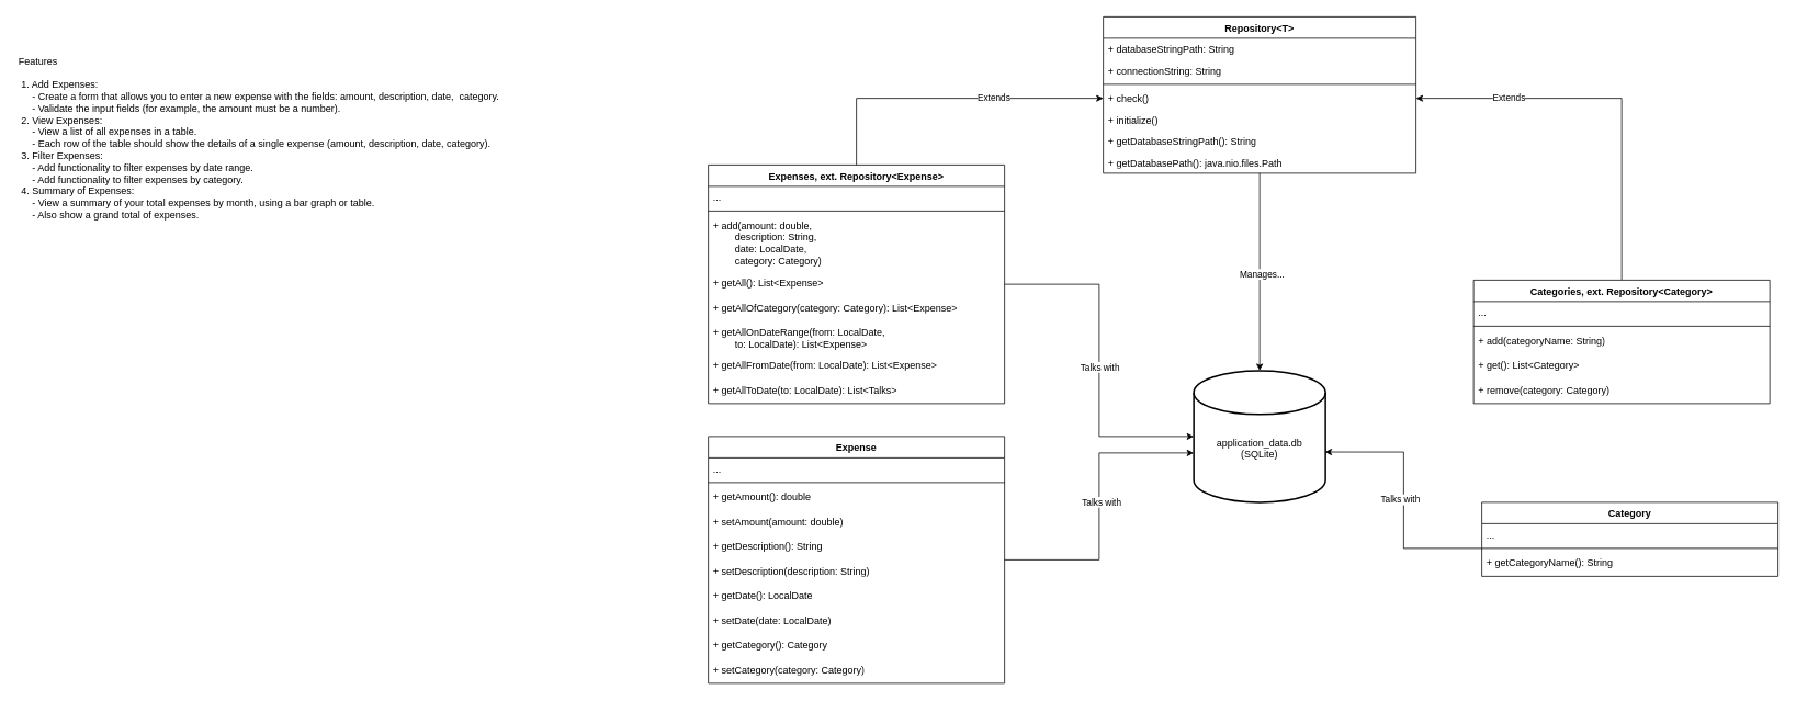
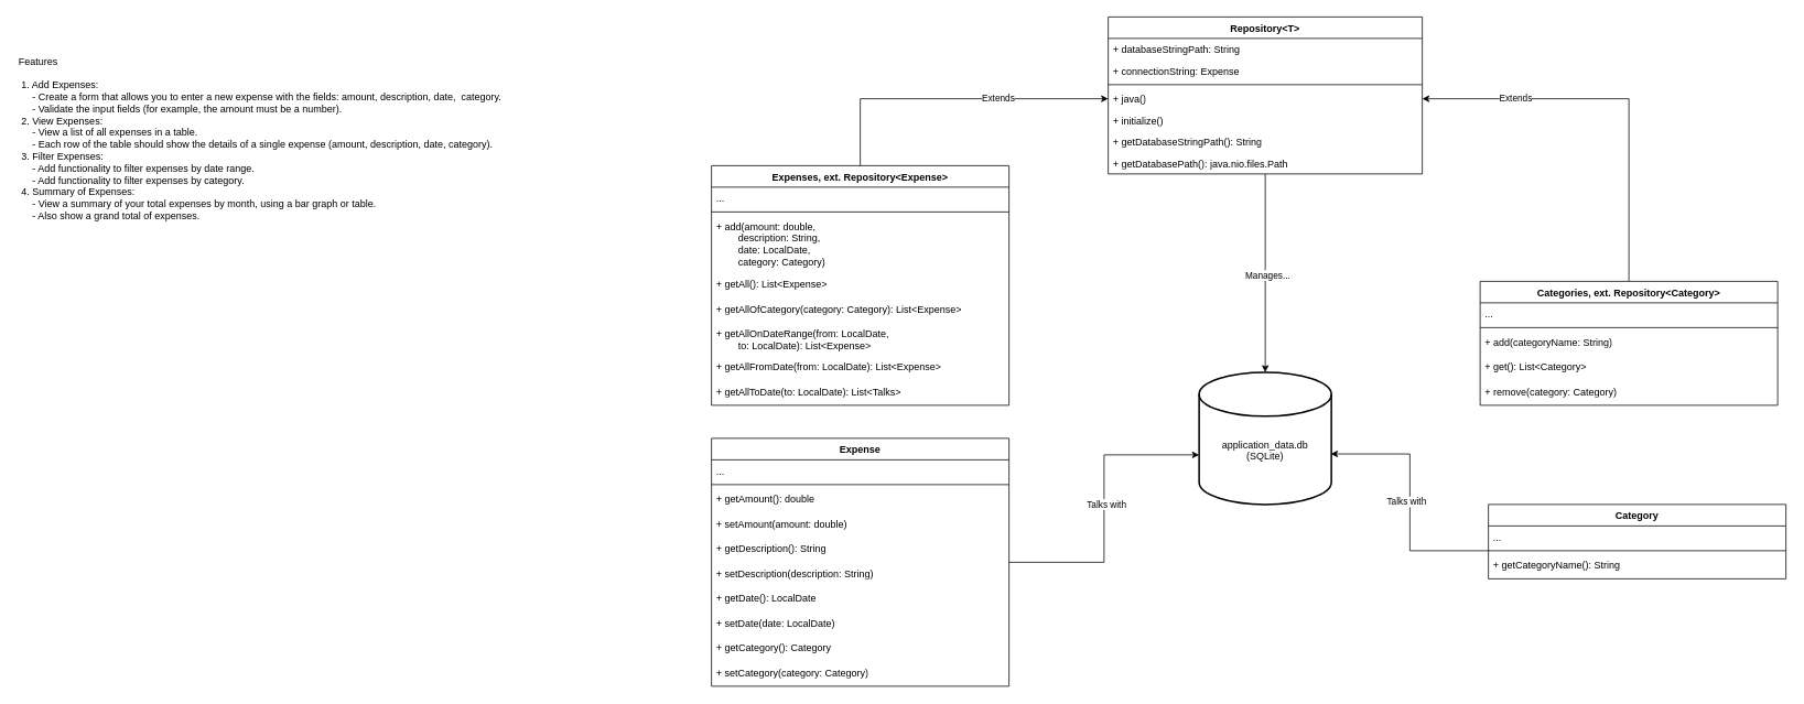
  <mxCell id="0" />
  <mxCell id="1" parent="0" />
  <mxCell id="2" value="Features&#10;&#10; 1. Add Expenses:&#10;     - Create a form that allows you to enter a new expense with the fields: amount, description, date,  category.&#10;     - Validate the input fields (for example, the amount must be a number).&#10; 2. View Expenses:&#10;     - View a list of all expenses in a table.&#10;     - Each row of the table should show the details of a single expense (amount, description, date, category).&#10; 3. Filter Expenses:&#10;     - Add functionality to filter expenses by date range.&#10;     - Add functionality to filter expenses by category.&#10; 4. Summary of Expenses:&#10;     - View a summary of your total expenses by month, using a bar graph or table.&#10;     - Also show a grand total of expenses.&#10;" style="text;whiteSpace=wrap;fontStyle=0" vertex="1" parent="1"><mxGeometry x="20" y="60" width="610" height="220" as="geometry" /></mxCell>
  <mxCell id="3" style="edgeStyle=orthogonalEdgeStyle;rounded=0;orthogonalLoop=1;jettySize=auto;html=1;entryX=0;entryY=0.5;entryDx=0;entryDy=0;" edge="1" parent="1" source="5" target="50"><mxGeometry relative="1" as="geometry" /></mxCell>
  <mxCell id="4" value="Extends" style="edgeLabel;html=1;align=center;verticalAlign=middle;resizable=0;points=[];" vertex="1" connectable="0" parent="3"><mxGeometry x="0.299" y="2" relative="1" as="geometry"><mxPoint as="offset" /></mxGeometry></mxCell>
  <mxCell id="5" value="Expenses, ext. Repository&amp;lt;Expense&amp;gt;" style="swimlane;fontStyle=1;align=center;verticalAlign=top;childLayout=stackLayout;horizontal=1;startSize=26;horizontalStack=0;resizeParent=1;resizeParentMax=0;resizeLast=0;collapsible=1;marginBottom=0;whiteSpace=wrap;html=1;" vertex="1" parent="1"><mxGeometry x="860" y="200" width="360" height="290" as="geometry"><mxRectangle x="120" y="400" width="100" height="30" as="alternateBounds" /></mxGeometry></mxCell>
  <mxCell id="6" value="..." style="text;strokeColor=none;fillColor=none;align=left;verticalAlign=top;spacingLeft=4;spacingRight=4;overflow=hidden;rotatable=0;points=[[0,0.5],[1,0.5]];portConstraint=eastwest;whiteSpace=wrap;html=1;" vertex="1" parent="5"><mxGeometry y="26" width="360" height="26" as="geometry" /></mxCell>
  <mxCell id="7" value="" style="line;strokeWidth=1;fillColor=none;align=left;verticalAlign=middle;spacingTop=-1;spacingLeft=3;spacingRight=3;rotatable=0;labelPosition=right;points=[];portConstraint=eastwest;strokeColor=inherit;" vertex="1" parent="5"><mxGeometry y="52" width="360" height="8" as="geometry" /></mxCell>
  <mxCell id="8" value="+ add(amount: double, &lt;br&gt;&lt;span style=&quot;white-space: pre;&quot;&gt;&#09;&lt;/span&gt;description: String, &lt;br&gt;&lt;span style=&quot;white-space: pre;&quot;&gt;&#09;&lt;/span&gt;date: LocalDate,&lt;br&gt;&lt;span style=&quot;white-space: pre;&quot;&gt;&#09;&lt;/span&gt;category: Category)" style="text;strokeColor=none;fillColor=none;align=left;verticalAlign=top;spacingLeft=4;spacingRight=4;overflow=hidden;rotatable=0;points=[[0,0.5],[1,0.5]];portConstraint=eastwest;whiteSpace=wrap;html=1;" vertex="1" parent="5"><mxGeometry y="60" width="360" height="70" as="geometry" /></mxCell>
  <mxCell id="9" value="+ getAll(): List&amp;lt;Expense&amp;gt;" style="text;strokeColor=none;fillColor=none;align=left;verticalAlign=top;spacingLeft=4;spacingRight=4;overflow=hidden;rotatable=0;points=[[0,0.5],[1,0.5]];portConstraint=eastwest;whiteSpace=wrap;html=1;" vertex="1" parent="5"><mxGeometry y="130" width="360" height="30" as="geometry" /></mxCell>
  <mxCell id="10" value="+ getAllOfCategory(category: Category): List&amp;lt;Expense&amp;gt;" style="text;strokeColor=none;fillColor=none;align=left;verticalAlign=top;spacingLeft=4;spacingRight=4;overflow=hidden;rotatable=0;points=[[0,0.5],[1,0.5]];portConstraint=eastwest;whiteSpace=wrap;html=1;" vertex="1" parent="5"><mxGeometry y="160" width="360" height="30" as="geometry" /></mxCell>
  <mxCell id="11" value="+ getAllOnDateRange(from: LocalDate, &lt;br&gt;&lt;span style=&quot;white-space: pre;&quot;&gt;&#09;&lt;/span&gt;to: LocalDate): List&amp;lt;Expense&amp;gt;" style="text;strokeColor=none;fillColor=none;align=left;verticalAlign=top;spacingLeft=4;spacingRight=4;overflow=hidden;rotatable=0;points=[[0,0.5],[1,0.5]];portConstraint=eastwest;whiteSpace=wrap;html=1;" vertex="1" parent="5"><mxGeometry y="190" width="360" height="40" as="geometry" /></mxCell>
  <mxCell id="12" value="+ getAllFromDate(from: LocalDate): List&amp;lt;Expense&amp;gt;" style="text;strokeColor=none;fillColor=none;align=left;verticalAlign=top;spacingLeft=4;spacingRight=4;overflow=hidden;rotatable=0;points=[[0,0.5],[1,0.5]];portConstraint=eastwest;whiteSpace=wrap;html=1;" vertex="1" parent="5"><mxGeometry y="230" width="360" height="30" as="geometry" /></mxCell>
  <mxCell id="13" value="+ getAllToDate(to: LocalDate): List&amp;lt;Talks&amp;gt;" style="text;strokeColor=none;fillColor=none;align=left;verticalAlign=top;spacingLeft=4;spacingRight=4;overflow=hidden;rotatable=0;points=[[0,0.5],[1,0.5]];portConstraint=eastwest;whiteSpace=wrap;html=1;" vertex="1" parent="5"><mxGeometry y="260" width="360" height="30" as="geometry" /></mxCell>
  <mxCell id="14" style="edgeStyle=orthogonalEdgeStyle;rounded=0;orthogonalLoop=1;jettySize=auto;html=1;entryX=1;entryY=0.5;entryDx=0;entryDy=0;" edge="1" parent="1" source="16" target="50"><mxGeometry relative="1" as="geometry" /></mxCell>
  <mxCell id="15" value="Extends" style="edgeLabel;html=1;align=center;verticalAlign=middle;resizable=0;points=[];" vertex="1" connectable="0" parent="14"><mxGeometry x="0.524" y="-1" relative="1" as="geometry"><mxPoint as="offset" /></mxGeometry></mxCell>
  <mxCell id="16" value="Categories, ext. Repository&amp;lt;Category&amp;gt;" style="swimlane;fontStyle=1;align=center;verticalAlign=top;childLayout=stackLayout;horizontal=1;startSize=26;horizontalStack=0;resizeParent=1;resizeParentMax=0;resizeLast=0;collapsible=1;marginBottom=0;whiteSpace=wrap;html=1;" vertex="1" parent="1"><mxGeometry x="1790" y="340" width="360" height="150" as="geometry"><mxRectangle x="120" y="400" width="100" height="30" as="alternateBounds" /></mxGeometry></mxCell>
  <mxCell id="17" value="..." style="text;strokeColor=none;fillColor=none;align=left;verticalAlign=top;spacingLeft=4;spacingRight=4;overflow=hidden;rotatable=0;points=[[0,0.5],[1,0.5]];portConstraint=eastwest;whiteSpace=wrap;html=1;" vertex="1" parent="16"><mxGeometry y="26" width="360" height="26" as="geometry" /></mxCell>
  <mxCell id="18" value="" style="line;strokeWidth=1;fillColor=none;align=left;verticalAlign=middle;spacingTop=-1;spacingLeft=3;spacingRight=3;rotatable=0;labelPosition=right;points=[];portConstraint=eastwest;strokeColor=inherit;" vertex="1" parent="16"><mxGeometry y="52" width="360" height="8" as="geometry" /></mxCell>
  <mxCell id="19" value="+ add(categoryName: String)" style="text;strokeColor=none;fillColor=none;align=left;verticalAlign=top;spacingLeft=4;spacingRight=4;overflow=hidden;rotatable=0;points=[[0,0.5],[1,0.5]];portConstraint=eastwest;whiteSpace=wrap;html=1;" vertex="1" parent="16"><mxGeometry y="60" width="360" height="30" as="geometry" /></mxCell>
  <mxCell id="20" value="+ get(): List&amp;lt;Category&amp;gt;&lt;br&gt;" style="text;strokeColor=none;fillColor=none;align=left;verticalAlign=top;spacingLeft=4;spacingRight=4;overflow=hidden;rotatable=0;points=[[0,0.5],[1,0.5]];portConstraint=eastwest;whiteSpace=wrap;html=1;" vertex="1" parent="16"><mxGeometry y="90" width="360" height="30" as="geometry" /></mxCell>
  <mxCell id="21" value="+ remove(category: Category)" style="text;strokeColor=none;fillColor=none;align=left;verticalAlign=top;spacingLeft=4;spacingRight=4;overflow=hidden;rotatable=0;points=[[0,0.5],[1,0.5]];portConstraint=eastwest;whiteSpace=wrap;html=1;" vertex="1" parent="16"><mxGeometry y="120" width="360" height="30" as="geometry" /></mxCell>
  <mxCell id="22" value="Category" style="swimlane;fontStyle=1;align=center;verticalAlign=top;childLayout=stackLayout;horizontal=1;startSize=26;horizontalStack=0;resizeParent=1;resizeParentMax=0;resizeLast=0;collapsible=1;marginBottom=0;whiteSpace=wrap;html=1;" vertex="1" parent="1"><mxGeometry x="1800" y="610" width="360" height="90" as="geometry"><mxRectangle x="120" y="400" width="100" height="30" as="alternateBounds" /></mxGeometry></mxCell>
  <mxCell id="23" value="..." style="text;strokeColor=none;fillColor=none;align=left;verticalAlign=top;spacingLeft=4;spacingRight=4;overflow=hidden;rotatable=0;points=[[0,0.5],[1,0.5]];portConstraint=eastwest;whiteSpace=wrap;html=1;" vertex="1" parent="22"><mxGeometry y="26" width="360" height="26" as="geometry" /></mxCell>
  <mxCell id="24" value="" style="line;strokeWidth=1;fillColor=none;align=left;verticalAlign=middle;spacingTop=-1;spacingLeft=3;spacingRight=3;rotatable=0;labelPosition=right;points=[];portConstraint=eastwest;strokeColor=inherit;" vertex="1" parent="22"><mxGeometry y="52" width="360" height="8" as="geometry" /></mxCell>
  <mxCell id="25" value="+ getCategoryName(): String" style="text;strokeColor=none;fillColor=none;align=left;verticalAlign=top;spacingLeft=4;spacingRight=4;overflow=hidden;rotatable=0;points=[[0,0.5],[1,0.5]];portConstraint=eastwest;whiteSpace=wrap;html=1;" vertex="1" parent="22"><mxGeometry y="60" width="360" height="30" as="geometry" /></mxCell>
  <mxCell id="26" value="Expense" style="swimlane;fontStyle=1;align=center;verticalAlign=top;childLayout=stackLayout;horizontal=1;startSize=26;horizontalStack=0;resizeParent=1;resizeParentMax=0;resizeLast=0;collapsible=1;marginBottom=0;whiteSpace=wrap;html=1;" vertex="1" parent="1"><mxGeometry x="860" y="530" width="360" height="300" as="geometry"><mxRectangle x="120" y="400" width="100" height="30" as="alternateBounds" /></mxGeometry></mxCell>
  <mxCell id="27" value="..." style="text;strokeColor=none;fillColor=none;align=left;verticalAlign=top;spacingLeft=4;spacingRight=4;overflow=hidden;rotatable=0;points=[[0,0.5],[1,0.5]];portConstraint=eastwest;whiteSpace=wrap;html=1;" vertex="1" parent="26"><mxGeometry y="26" width="360" height="26" as="geometry" /></mxCell>
  <mxCell id="28" value="" style="line;strokeWidth=1;fillColor=none;align=left;verticalAlign=middle;spacingTop=-1;spacingLeft=3;spacingRight=3;rotatable=0;labelPosition=right;points=[];portConstraint=eastwest;strokeColor=inherit;" vertex="1" parent="26"><mxGeometry y="52" width="360" height="8" as="geometry" /></mxCell>
  <mxCell id="29" value="+ getAmount(): double" style="text;strokeColor=none;fillColor=none;align=left;verticalAlign=top;spacingLeft=4;spacingRight=4;overflow=hidden;rotatable=0;points=[[0,0.5],[1,0.5]];portConstraint=eastwest;whiteSpace=wrap;html=1;" vertex="1" parent="26"><mxGeometry y="60" width="360" height="30" as="geometry" /></mxCell>
  <mxCell id="30" value="+ setAmount(amount: double)" style="text;strokeColor=none;fillColor=none;align=left;verticalAlign=top;spacingLeft=4;spacingRight=4;overflow=hidden;rotatable=0;points=[[0,0.5],[1,0.5]];portConstraint=eastwest;whiteSpace=wrap;html=1;" vertex="1" parent="26"><mxGeometry y="90" width="360" height="30" as="geometry" /></mxCell>
  <mxCell id="31" value="+ getDescription(): String" style="text;strokeColor=none;fillColor=none;align=left;verticalAlign=top;spacingLeft=4;spacingRight=4;overflow=hidden;rotatable=0;points=[[0,0.5],[1,0.5]];portConstraint=eastwest;whiteSpace=wrap;html=1;" vertex="1" parent="26"><mxGeometry y="120" width="360" height="30" as="geometry" /></mxCell>
  <mxCell id="32" value="+ setDescription(description: String)" style="text;strokeColor=none;fillColor=none;align=left;verticalAlign=top;spacingLeft=4;spacingRight=4;overflow=hidden;rotatable=0;points=[[0,0.5],[1,0.5]];portConstraint=eastwest;whiteSpace=wrap;html=1;" vertex="1" parent="26"><mxGeometry y="150" width="360" height="30" as="geometry" /></mxCell>
  <mxCell id="33" value="+ getDate(): LocalDate" style="text;strokeColor=none;fillColor=none;align=left;verticalAlign=top;spacingLeft=4;spacingRight=4;overflow=hidden;rotatable=0;points=[[0,0.5],[1,0.5]];portConstraint=eastwest;whiteSpace=wrap;html=1;" vertex="1" parent="26"><mxGeometry y="180" width="360" height="30" as="geometry" /></mxCell>
  <mxCell id="34" value="+ setDate(date: LocalDate)" style="text;strokeColor=none;fillColor=none;align=left;verticalAlign=top;spacingLeft=4;spacingRight=4;overflow=hidden;rotatable=0;points=[[0,0.5],[1,0.5]];portConstraint=eastwest;whiteSpace=wrap;html=1;" vertex="1" parent="26"><mxGeometry y="210" width="360" height="30" as="geometry" /></mxCell>
  <mxCell id="35" value="+ getCategory(): Category" style="text;strokeColor=none;fillColor=none;align=left;verticalAlign=top;spacingLeft=4;spacingRight=4;overflow=hidden;rotatable=0;points=[[0,0.5],[1,0.5]];portConstraint=eastwest;whiteSpace=wrap;html=1;" vertex="1" parent="26"><mxGeometry y="240" width="360" height="30" as="geometry" /></mxCell>
  <mxCell id="36" value="+ setCategory(category: Category)" style="text;strokeColor=none;fillColor=none;align=left;verticalAlign=top;spacingLeft=4;spacingRight=4;overflow=hidden;rotatable=0;points=[[0,0.5],[1,0.5]];portConstraint=eastwest;whiteSpace=wrap;html=1;" vertex="1" parent="26"><mxGeometry y="270" width="360" height="30" as="geometry" /></mxCell>
  <mxCell id="37" value="&lt;div style=&quot;&quot;&gt;&lt;span style=&quot;background-color: initial;&quot;&gt;&lt;br&gt;&lt;/span&gt;&lt;/div&gt;&lt;div style=&quot;&quot;&gt;&lt;span style=&quot;background-color: initial;&quot;&gt;&lt;br&gt;&lt;/span&gt;&lt;/div&gt;&lt;div style=&quot;&quot;&gt;&lt;span style=&quot;background-color: initial;&quot;&gt;application_data.db&lt;/span&gt;&lt;/div&gt;&lt;div style=&quot;&quot;&gt;&lt;span style=&quot;background-color: initial;&quot;&gt;(SQLite)&lt;/span&gt;&lt;/div&gt;" style="strokeWidth=2;html=1;shape=mxgraph.flowchart.database;whiteSpace=wrap;align=center;" vertex="1" parent="1"><mxGeometry x="1450" y="450" width="160" height="160" as="geometry" /></mxCell>
  <mxCell id="38" style="edgeStyle=orthogonalEdgeStyle;rounded=0;orthogonalLoop=1;jettySize=auto;html=1;entryX=0;entryY=0.625;entryDx=0;entryDy=0;entryPerimeter=0;" edge="1" parent="1" source="26" target="37"><mxGeometry relative="1" as="geometry" /></mxCell>
  <mxCell id="39" value="Talks with" style="edgeLabel;html=1;align=center;verticalAlign=middle;resizable=0;points=[];" vertex="1" connectable="0" parent="38"><mxGeometry x="0.032" y="-2" relative="1" as="geometry"><mxPoint as="offset" /></mxGeometry></mxCell>
- <mxCell id="40" style="edgeStyle=orthogonalEdgeStyle;rounded=0;orthogonalLoop=1;jettySize=auto;html=1;entryX=0;entryY=0.5;entryDx=0;entryDy=0;entryPerimeter=0;" edge="1" parent="1" source="5" target="37"><mxGeometry relative="1" as="geometry" /></mxCell>
- <mxCell id="41" value="Talks with" style="edgeLabel;html=1;align=center;verticalAlign=middle;resizable=0;points=[];" vertex="1" connectable="0" parent="40"><mxGeometry x="0.034" relative="1" as="geometry"><mxPoint as="offset" /></mxGeometry></mxCell>
  <mxCell id="42" style="edgeStyle=orthogonalEdgeStyle;rounded=0;orthogonalLoop=1;jettySize=auto;html=1;entryX=0.996;entryY=0.618;entryDx=0;entryDy=0;entryPerimeter=0;" edge="1" parent="1" source="24" target="37"><mxGeometry relative="1" as="geometry" /></mxCell>
  <mxCell id="43" value="Talks with" style="edgeLabel;html=1;align=center;verticalAlign=middle;resizable=0;points=[];" vertex="1" connectable="0" parent="42"><mxGeometry x="0.005" y="5" relative="1" as="geometry"><mxPoint as="offset" /></mxGeometry></mxCell>
  <mxCell id="44" style="edgeStyle=orthogonalEdgeStyle;rounded=0;orthogonalLoop=1;jettySize=auto;html=1;" edge="1" parent="1" source="46" target="37"><mxGeometry relative="1" as="geometry" /></mxCell>
  <mxCell id="45" value="Manages..." style="edgeLabel;html=1;align=center;verticalAlign=middle;resizable=0;points=[];" vertex="1" connectable="0" parent="44"><mxGeometry x="0.018" y="2" relative="1" as="geometry"><mxPoint as="offset" /></mxGeometry></mxCell>
  <mxCell id="46" value="Repository&amp;lt;T&amp;gt;" style="swimlane;fontStyle=1;align=center;verticalAlign=top;childLayout=stackLayout;horizontal=1;startSize=26;horizontalStack=0;resizeParent=1;resizeParentMax=0;resizeLast=0;collapsible=1;marginBottom=0;whiteSpace=wrap;html=1;" vertex="1" parent="1"><mxGeometry x="1340" y="20" width="380" height="190" as="geometry" /></mxCell>
  <mxCell id="47" value="+ databaseStringPath: String" style="text;strokeColor=none;fillColor=none;align=left;verticalAlign=top;spacingLeft=4;spacingRight=4;overflow=hidden;rotatable=0;points=[[0,0.5],[1,0.5]];portConstraint=eastwest;whiteSpace=wrap;html=1;" vertex="1" parent="46"><mxGeometry y="26" width="380" height="26" as="geometry" /></mxCell>
- <mxCell id="48" value="+ connectionString: String" style="text;strokeColor=none;fillColor=none;align=left;verticalAlign=top;spacingLeft=4;spacingRight=4;overflow=hidden;rotatable=0;points=[[0,0.5],[1,0.5]];portConstraint=eastwest;whiteSpace=wrap;html=1;" vertex="1" parent="46"><mxGeometry y="52" width="380" height="26" as="geometry" /></mxCell>
+ <mxCell id="48" value="+ connectionString: Expense" style="text;strokeColor=none;fillColor=none;align=left;verticalAlign=top;spacingLeft=4;spacingRight=4;overflow=hidden;rotatable=0;points=[[0,0.5],[1,0.5]];portConstraint=eastwest;whiteSpace=wrap;html=1;" vertex="1" parent="46"><mxGeometry y="52" width="380" height="26" as="geometry" /></mxCell>
  <mxCell id="49" value="" style="line;strokeWidth=1;fillColor=none;align=left;verticalAlign=middle;spacingTop=-1;spacingLeft=3;spacingRight=3;rotatable=0;labelPosition=right;points=[];portConstraint=eastwest;strokeColor=inherit;" vertex="1" parent="46"><mxGeometry y="78" width="380" height="8" as="geometry" /></mxCell>
- <mxCell id="50" value="+ check()" style="text;strokeColor=none;fillColor=none;align=left;verticalAlign=top;spacingLeft=4;spacingRight=4;overflow=hidden;rotatable=0;points=[[0,0.5],[1,0.5]];portConstraint=eastwest;whiteSpace=wrap;html=1;" vertex="1" parent="46"><mxGeometry y="86" width="380" height="26" as="geometry" /></mxCell>
+ <mxCell id="50" value="+ java()" style="text;strokeColor=none;fillColor=none;align=left;verticalAlign=top;spacingLeft=4;spacingRight=4;overflow=hidden;rotatable=0;points=[[0,0.5],[1,0.5]];portConstraint=eastwest;whiteSpace=wrap;html=1;" vertex="1" parent="46"><mxGeometry y="86" width="380" height="26" as="geometry" /></mxCell>
  <mxCell id="51" value="+ initialize()" style="text;strokeColor=none;fillColor=none;align=left;verticalAlign=top;spacingLeft=4;spacingRight=4;overflow=hidden;rotatable=0;points=[[0,0.5],[1,0.5]];portConstraint=eastwest;whiteSpace=wrap;html=1;" vertex="1" parent="46"><mxGeometry y="112" width="380" height="26" as="geometry" /></mxCell>
  <mxCell id="52" value="+ getDatabaseStringPath(): String" style="text;strokeColor=none;fillColor=none;align=left;verticalAlign=top;spacingLeft=4;spacingRight=4;overflow=hidden;rotatable=0;points=[[0,0.5],[1,0.5]];portConstraint=eastwest;whiteSpace=wrap;html=1;" vertex="1" parent="46"><mxGeometry y="138" width="380" height="26" as="geometry" /></mxCell>
  <mxCell id="53" value="+ getDatabasePath(): java.nio.files.Path" style="text;strokeColor=none;fillColor=none;align=left;verticalAlign=top;spacingLeft=4;spacingRight=4;overflow=hidden;rotatable=0;points=[[0,0.5],[1,0.5]];portConstraint=eastwest;whiteSpace=wrap;html=1;" vertex="1" parent="46"><mxGeometry y="164" width="380" height="26" as="geometry" /></mxCell>
